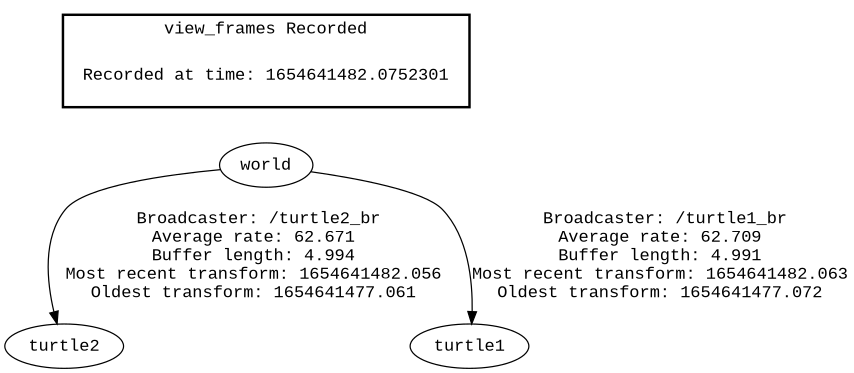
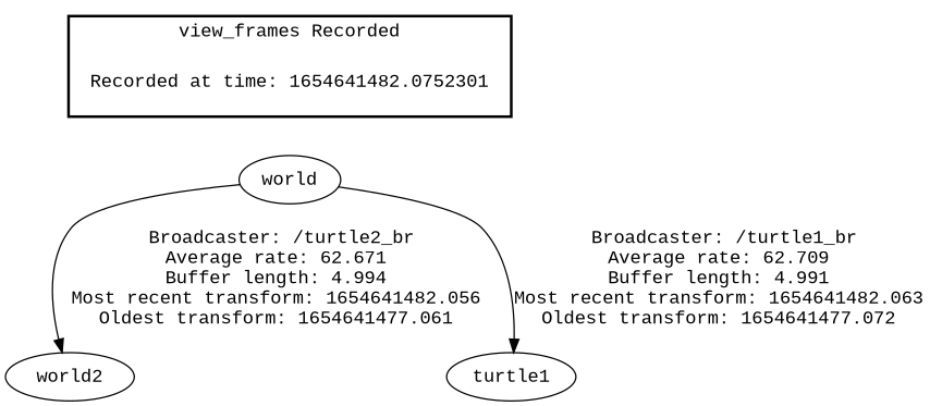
  digraph {
    fontname="Liberation Mono"
    node [fontname="Liberation Mono"]
    edge [fontname="Liberation Mono"]
    "Recorded at time: 1654641482.0752301" [shape=plaintext]
    world
-   turtle2
+   turtle2 [label=world2]
    turtle1
    subgraph cluster_1 {
      color=black
      label="view_frames Recorded"
      style=bold
      "Recorded at time: 1654641482.0752301"
    }
    "Recorded at time: 1654641482.0752301" -> world [style=invis]
    world -> turtle2 [label=" Broadcaster: /turtle2_br\nAverage rate: 62.671\nBuffer length: 4.994\nMost recent transform: 1654641482.056\nOldest transform: 1654641477.061\n"]
    world -> turtle1 [label=" Broadcaster: /turtle1_br\nAverage rate: 62.709\nBuffer length: 4.991\nMost recent transform: 1654641482.063\nOldest transform: 1654641477.072\n"]
  }
